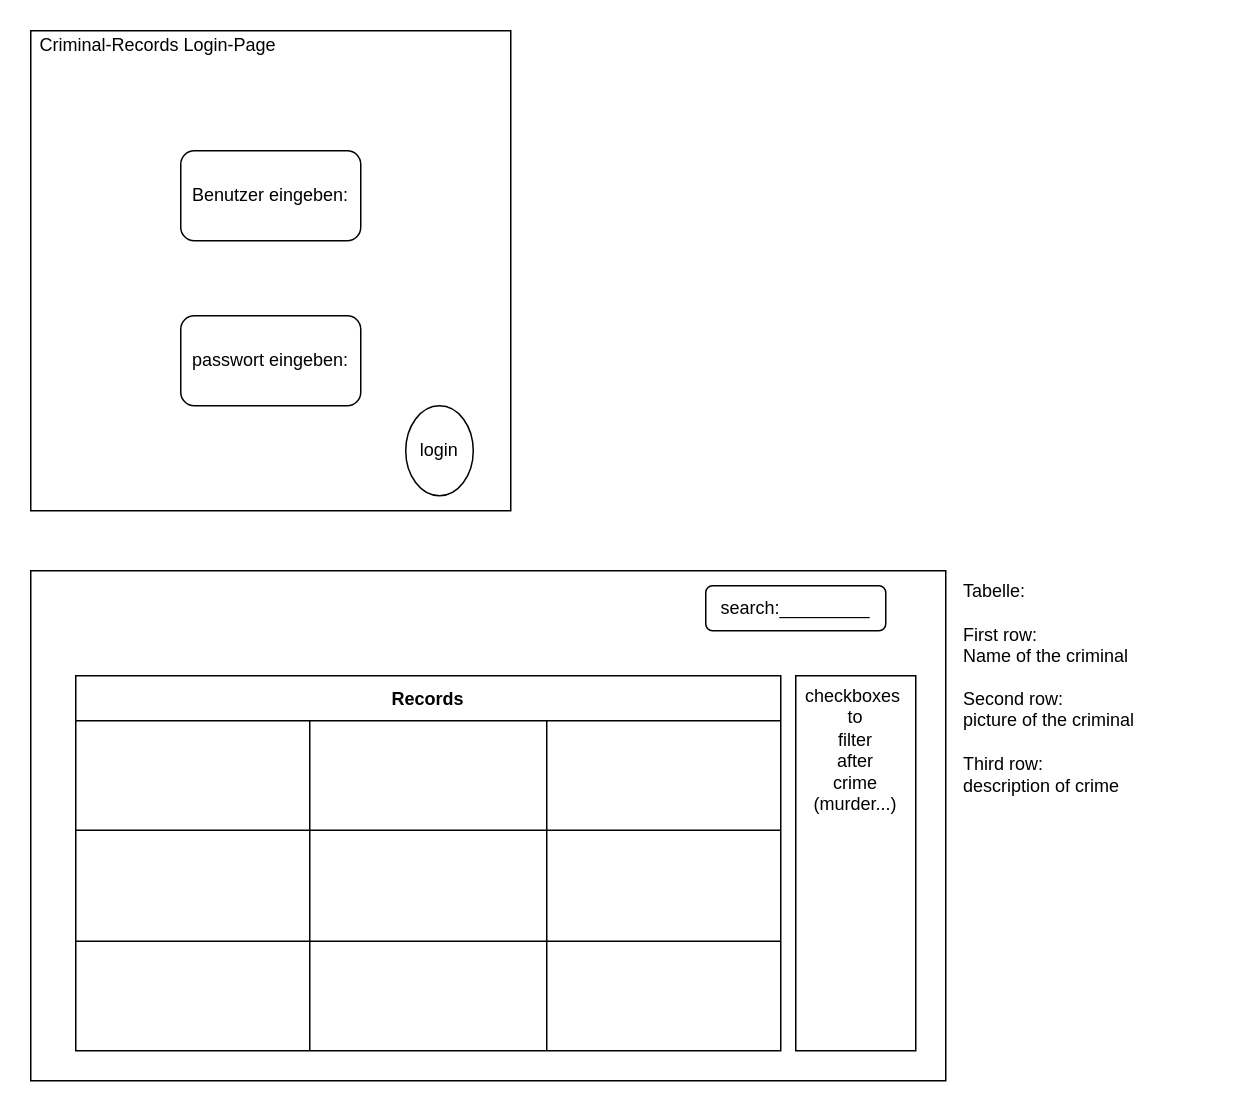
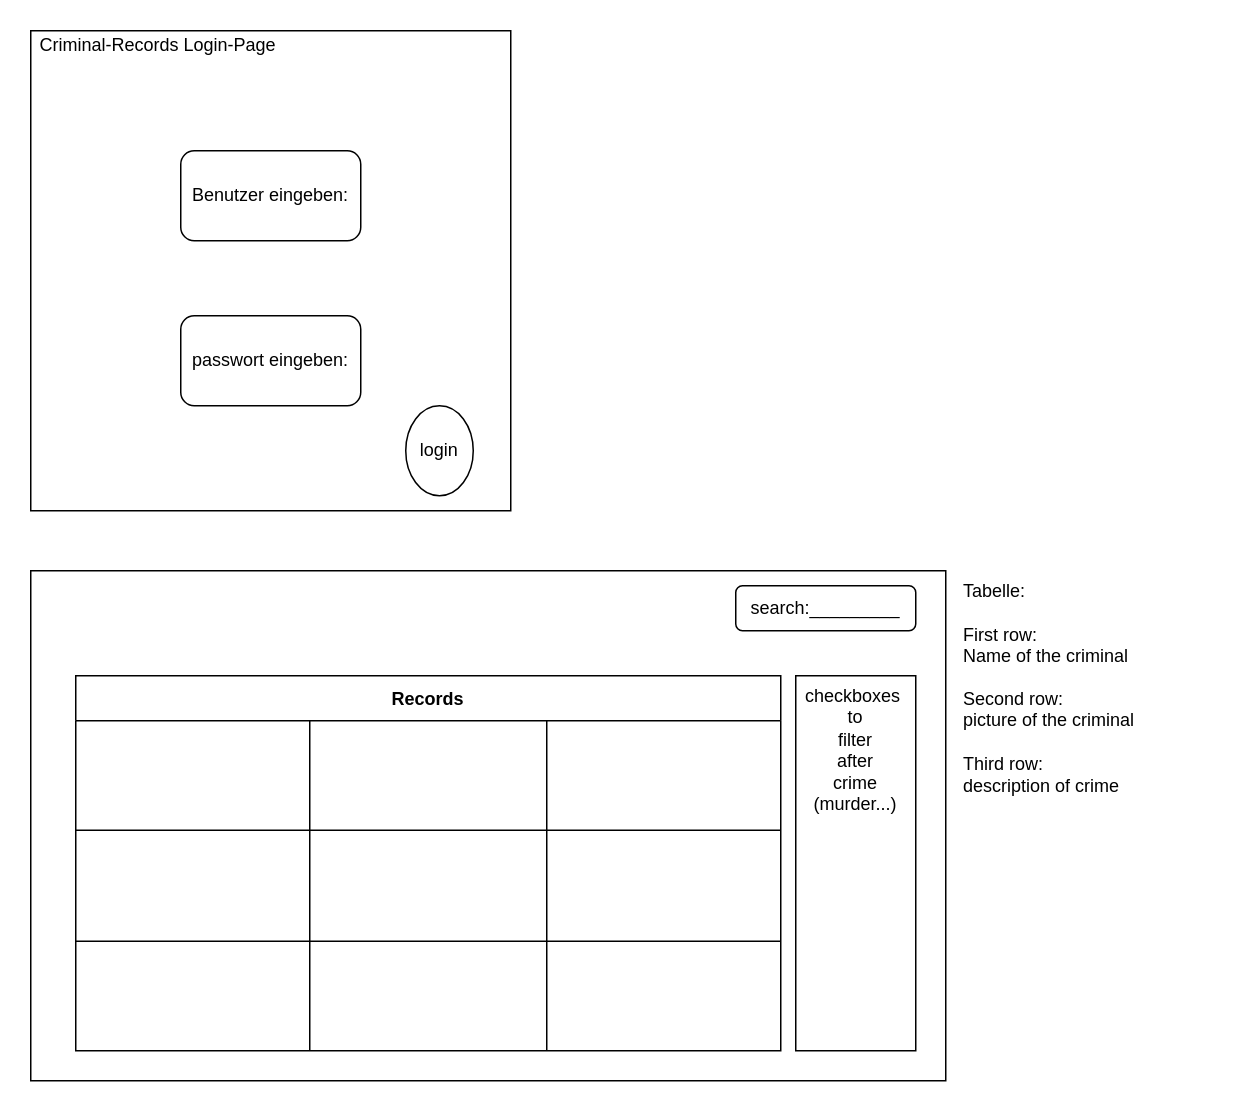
  <mxCell id="0" />
  <mxCell id="1" parent="0" />
  <mxCell id="2" value="" style="whiteSpace=wrap;html=1;aspect=fixed;" vertex="1" parent="1"><mxGeometry x="20" y="20" width="320" height="320" as="geometry" /></mxCell>
  <mxCell id="3" value="Benutzer eingeben:" style="rounded=1;whiteSpace=wrap;html=1;" vertex="1" parent="1"><mxGeometry x="120" y="100" width="120" height="60" as="geometry" /></mxCell>
  <mxCell id="4" value="passwort eingeben:" style="rounded=1;whiteSpace=wrap;html=1;" vertex="1" parent="1"><mxGeometry x="120" y="210" width="120" height="60" as="geometry" /></mxCell>
  <mxCell id="5" value="login" style="ellipse;whiteSpace=wrap;html=1;aspect=fixed;" vertex="1" parent="1"><mxGeometry x="270" y="270" width="45" height="60" as="geometry" /></mxCell>
  <mxCell id="6" value="Criminal-Records Login-Page&amp;nbsp; &amp;nbsp; &amp;nbsp; &amp;nbsp; &amp;nbsp; &amp;nbsp; &amp;nbsp; &amp;nbsp; &amp;nbsp; &amp;nbsp; &amp;nbsp;" style="text;html=1;strokeColor=none;fillColor=none;align=center;verticalAlign=middle;whiteSpace=wrap;rounded=0;" vertex="1" parent="1"><mxGeometry x="20" y="20" width="240" height="20" as="geometry" /></mxCell>
  <mxCell id="7" value="" style="rounded=0;whiteSpace=wrap;html=1;" vertex="1" parent="1"><mxGeometry x="20" y="380" width="610" height="340" as="geometry" /></mxCell>
- <mxCell id="8" value="search:_________" style="rounded=1;whiteSpace=wrap;html=1;" vertex="1" parent="1"><mxGeometry x="470" y="390" width="120" height="30" as="geometry" /></mxCell>
+ <mxCell id="8" value="search:_________" style="rounded=1;whiteSpace=wrap;html=1;" vertex="1" parent="1"><mxGeometry x="490" y="390" width="120" height="30" as="geometry" /></mxCell>
  <mxCell id="9" value="Records" style="shape=table;startSize=30;container=1;collapsible=0;childLayout=tableLayout;fontStyle=1;align=center;pointerEvents=1;" vertex="1" parent="1"><mxGeometry x="50" y="450" width="470" height="250" as="geometry" /></mxCell>
  <mxCell id="10" value="" style="shape=partialRectangle;html=1;whiteSpace=wrap;collapsible=0;dropTarget=0;pointerEvents=0;fillColor=none;top=0;left=0;bottom=0;right=0;points=[[0,0.5],[1,0.5]];portConstraint=eastwest;" vertex="1" parent="9"><mxGeometry y="30" width="470" height="73" as="geometry" /></mxCell>
  <mxCell id="11" value="" style="shape=partialRectangle;html=1;whiteSpace=wrap;connectable=0;fillColor=none;top=0;left=0;bottom=0;right=0;overflow=hidden;pointerEvents=1;" vertex="1" parent="10"><mxGeometry width="156" height="73" as="geometry" /></mxCell>
  <mxCell id="12" value="" style="shape=partialRectangle;html=1;whiteSpace=wrap;connectable=0;fillColor=none;top=0;left=0;bottom=0;right=0;overflow=hidden;pointerEvents=1;" vertex="1" parent="10"><mxGeometry x="156" width="158" height="73" as="geometry" /></mxCell>
  <mxCell id="13" value="" style="shape=partialRectangle;html=1;whiteSpace=wrap;connectable=0;fillColor=none;top=0;left=0;bottom=0;right=0;overflow=hidden;pointerEvents=1;" vertex="1" parent="10"><mxGeometry x="314" width="156" height="73" as="geometry" /></mxCell>
  <mxCell id="14" value="" style="shape=partialRectangle;html=1;whiteSpace=wrap;collapsible=0;dropTarget=0;pointerEvents=0;fillColor=none;top=0;left=0;bottom=0;right=0;points=[[0,0.5],[1,0.5]];portConstraint=eastwest;" vertex="1" parent="9"><mxGeometry y="103" width="470" height="74" as="geometry" /></mxCell>
  <mxCell id="15" value="" style="shape=partialRectangle;html=1;whiteSpace=wrap;connectable=0;fillColor=none;top=0;left=0;bottom=0;right=0;overflow=hidden;pointerEvents=1;" vertex="1" parent="14"><mxGeometry width="156" height="74" as="geometry" /></mxCell>
  <mxCell id="16" value="" style="shape=partialRectangle;html=1;whiteSpace=wrap;connectable=0;fillColor=none;top=0;left=0;bottom=0;right=0;overflow=hidden;pointerEvents=1;" vertex="1" parent="14"><mxGeometry x="156" width="158" height="74" as="geometry" /></mxCell>
  <mxCell id="17" value="" style="shape=partialRectangle;html=1;whiteSpace=wrap;connectable=0;fillColor=none;top=0;left=0;bottom=0;right=0;overflow=hidden;pointerEvents=1;" vertex="1" parent="14"><mxGeometry x="314" width="156" height="74" as="geometry" /></mxCell>
  <mxCell id="18" value="" style="shape=partialRectangle;html=1;whiteSpace=wrap;collapsible=0;dropTarget=0;pointerEvents=0;fillColor=none;top=0;left=0;bottom=0;right=0;points=[[0,0.5],[1,0.5]];portConstraint=eastwest;" vertex="1" parent="9"><mxGeometry y="177" width="470" height="73" as="geometry" /></mxCell>
  <mxCell id="19" value="" style="shape=partialRectangle;html=1;whiteSpace=wrap;connectable=0;fillColor=none;top=0;left=0;bottom=0;right=0;overflow=hidden;pointerEvents=1;" vertex="1" parent="18"><mxGeometry width="156" height="73" as="geometry" /></mxCell>
  <mxCell id="20" value="" style="shape=partialRectangle;html=1;whiteSpace=wrap;connectable=0;fillColor=none;top=0;left=0;bottom=0;right=0;overflow=hidden;pointerEvents=1;" vertex="1" parent="18"><mxGeometry x="156" width="158" height="73" as="geometry" /></mxCell>
  <mxCell id="21" value="" style="shape=partialRectangle;html=1;whiteSpace=wrap;connectable=0;fillColor=none;top=0;left=0;bottom=0;right=0;overflow=hidden;pointerEvents=1;" vertex="1" parent="18"><mxGeometry x="314" width="156" height="73" as="geometry" /></mxCell>
  <mxCell id="22" value="Tabelle:&lt;br&gt;&lt;br&gt;First row:&lt;br&gt;Name of the criminal&lt;br&gt;&lt;br&gt;Second row:&lt;br&gt;picture of the criminal&lt;br&gt;&lt;br&gt;Third row:&lt;br&gt;description of crime" style="text;html=1;strokeColor=none;fillColor=none;align=left;verticalAlign=top;whiteSpace=wrap;rounded=0;" vertex="1" parent="1"><mxGeometry x="640" y="380" width="160" height="330" as="geometry" /></mxCell>
  <mxCell id="23" value="checkboxes&amp;nbsp;&lt;br&gt;to&lt;br&gt;filter&lt;br&gt;after&lt;br&gt;crime&lt;br&gt;(murder...)" style="rounded=0;whiteSpace=wrap;html=1;verticalAlign=top;" vertex="1" parent="1"><mxGeometry x="530" y="450" width="80" height="250" as="geometry" /></mxCell>
